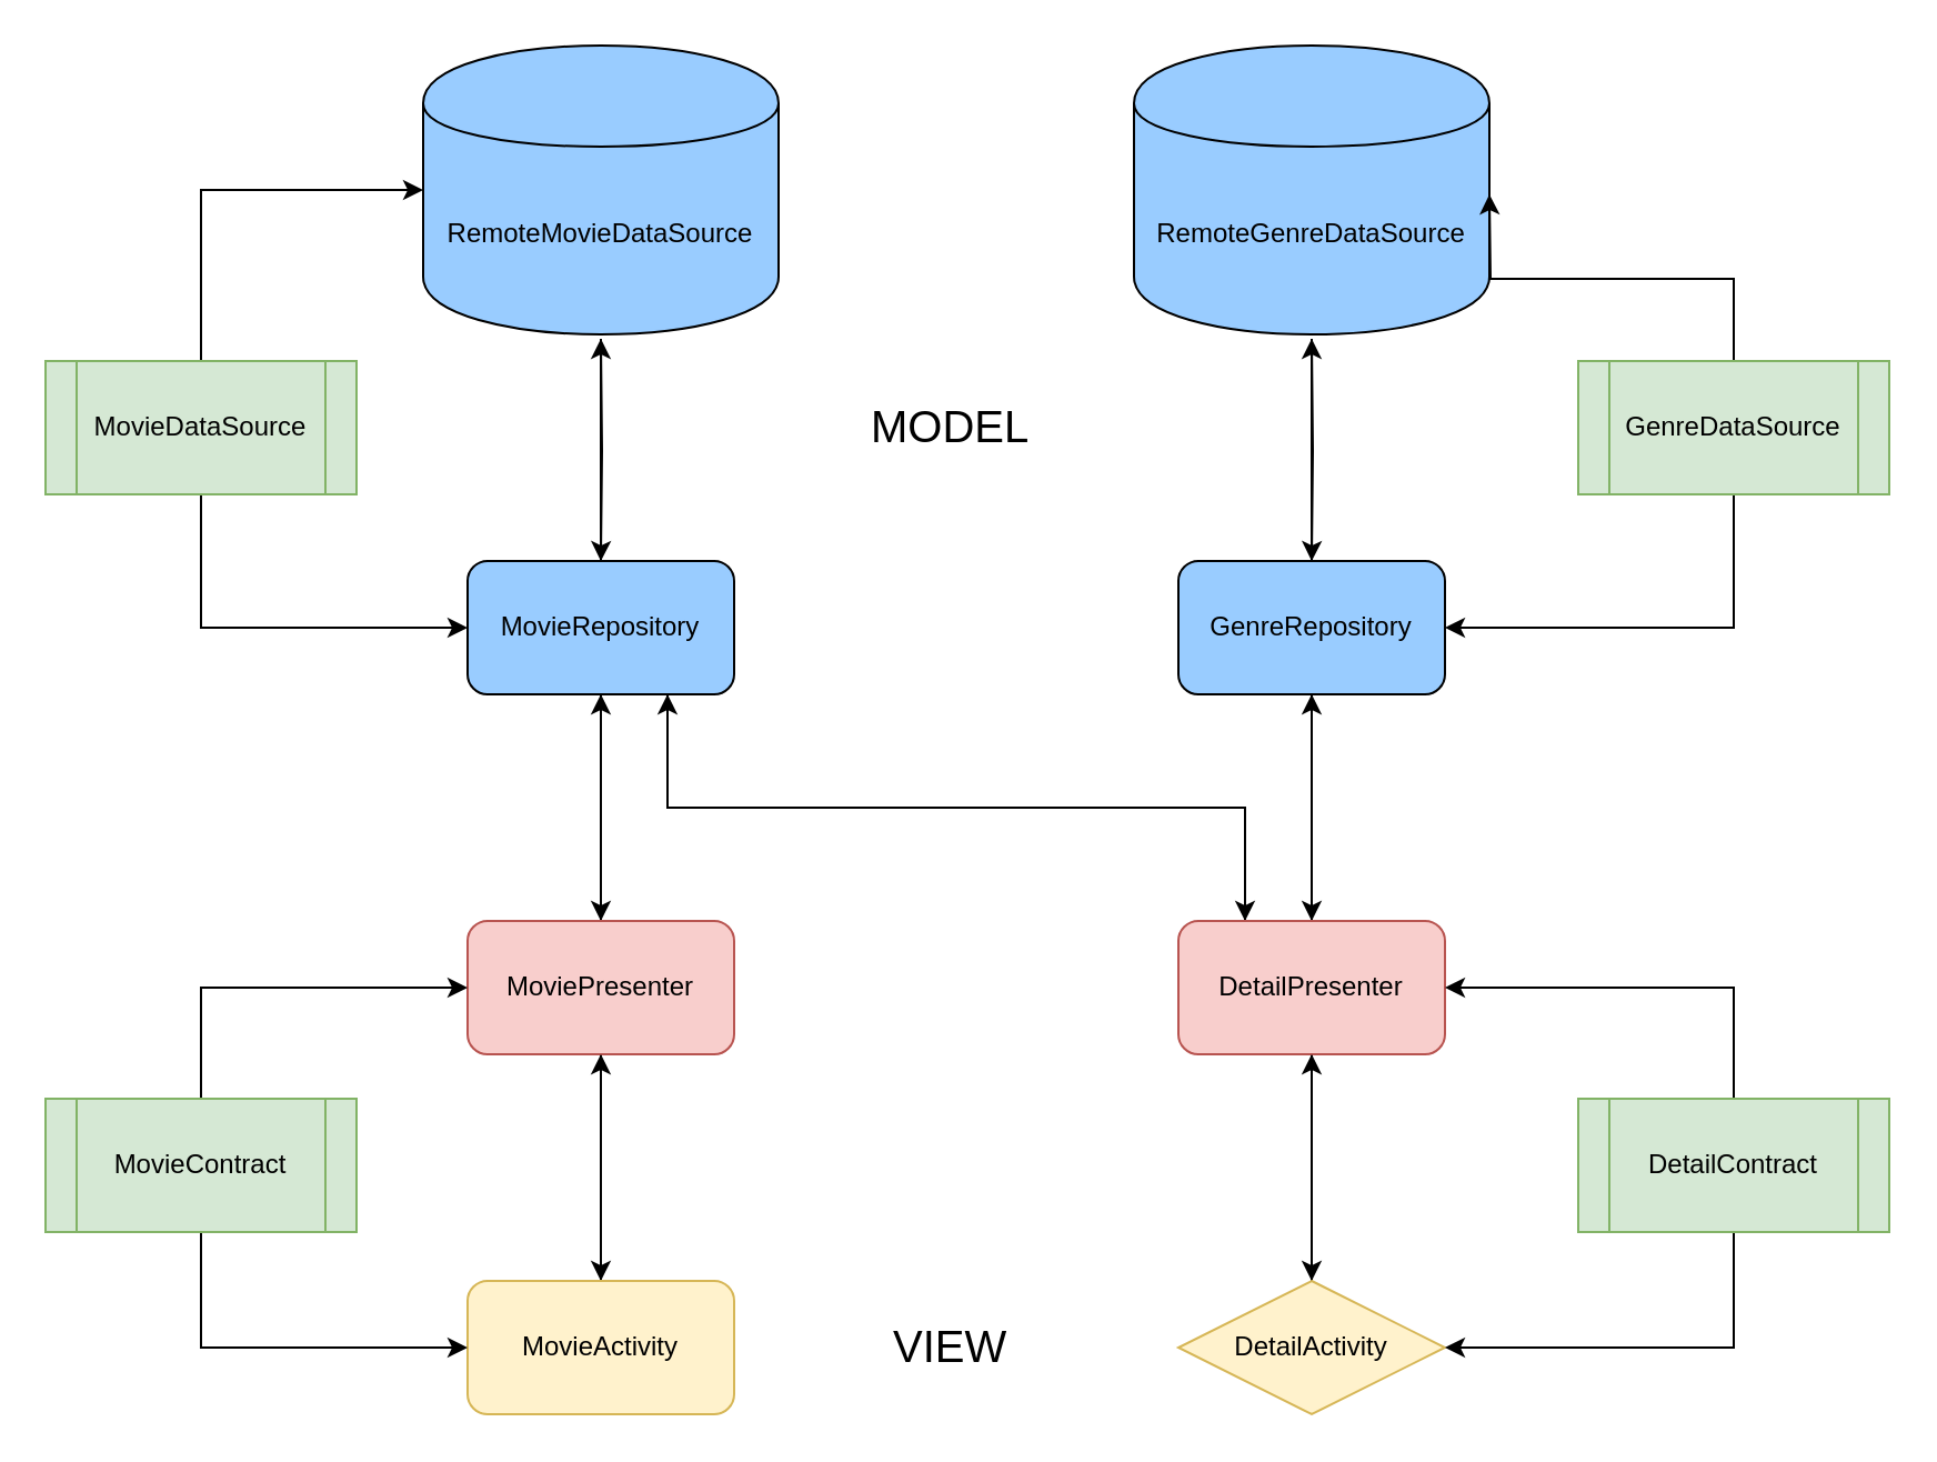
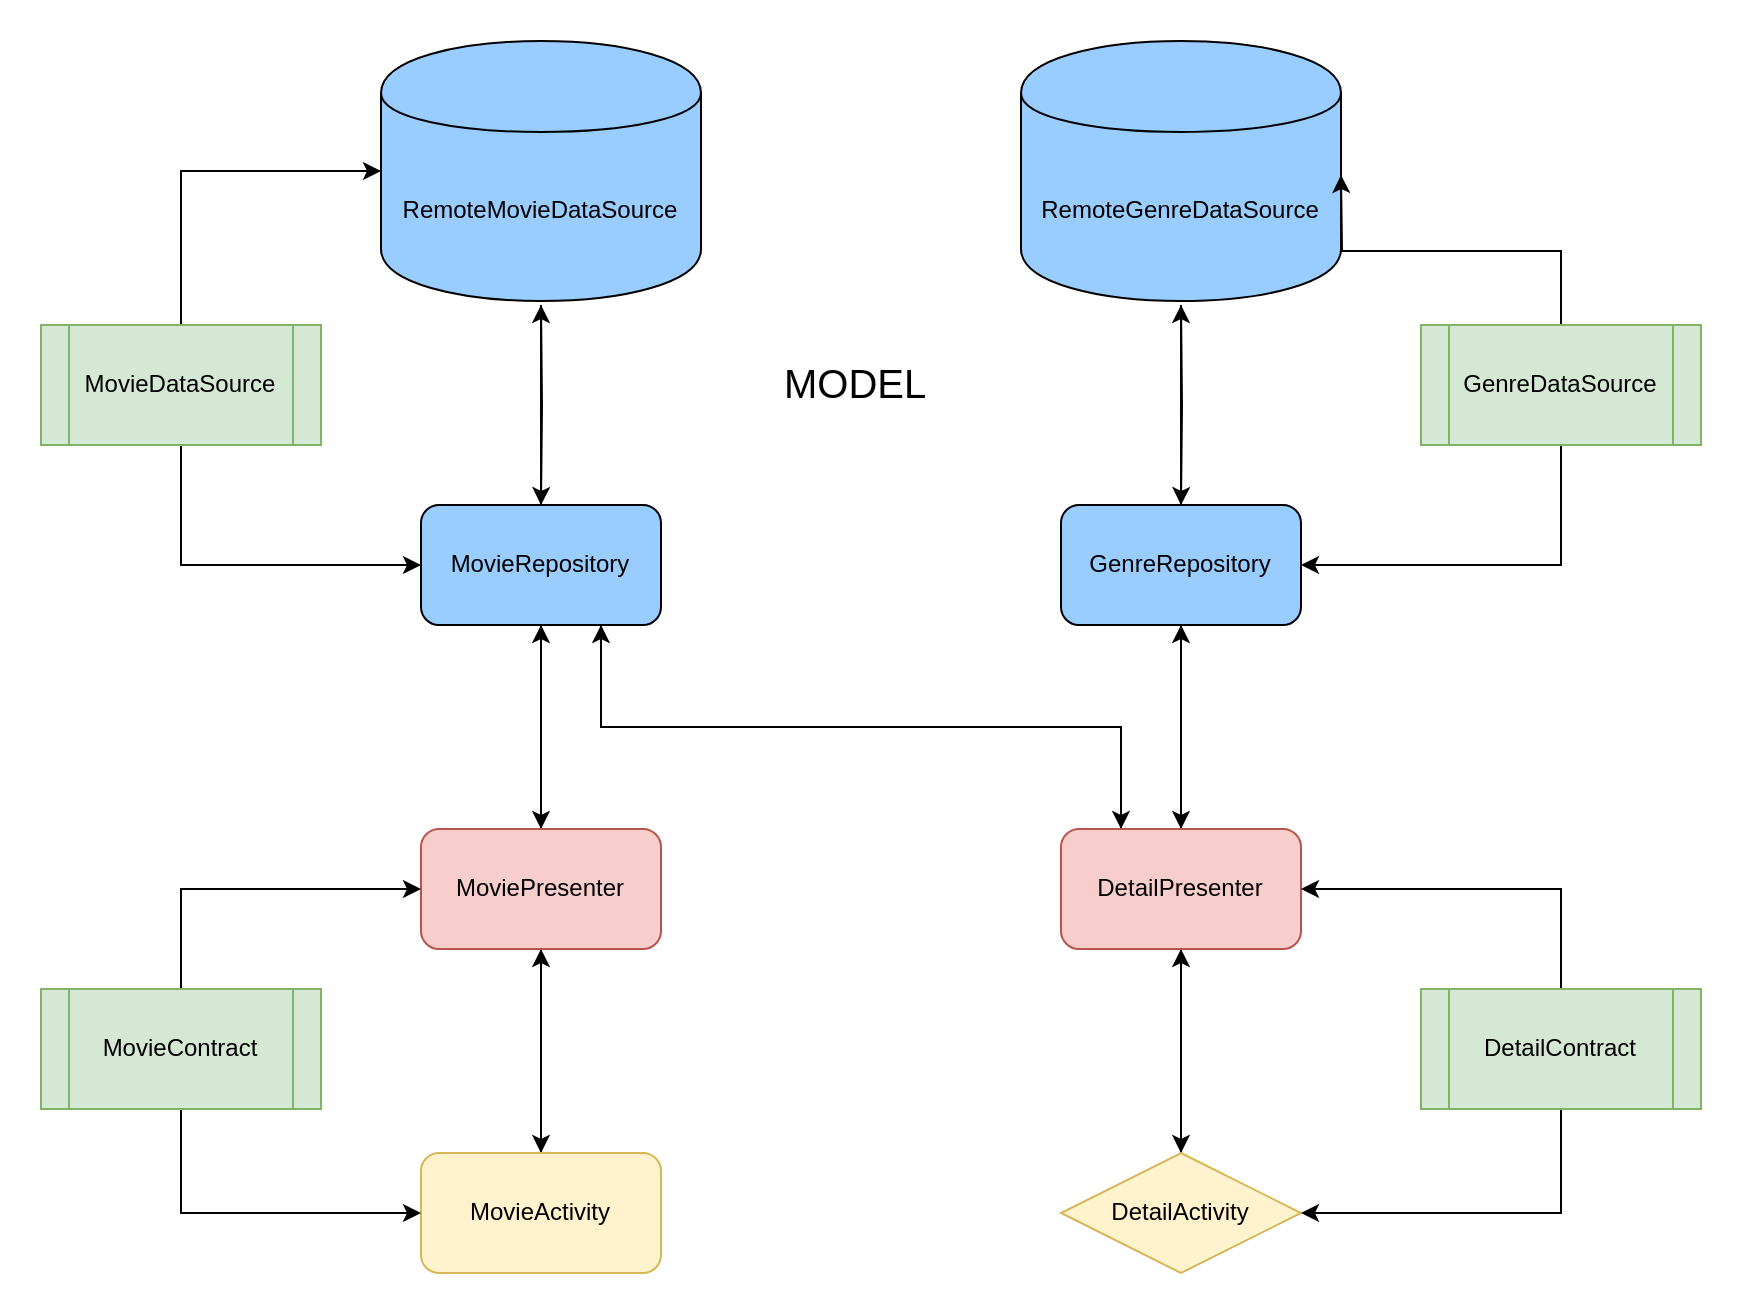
  <mxCell id="0" />
  <mxCell id="1" parent="0" />
  <mxCell id="2" value="" style="edgeStyle=orthogonalEdgeStyle;rounded=0;orthogonalLoop=1;jettySize=auto;html=1;" edge="1" parent="1" source="5"><mxGeometry relative="1" as="geometry"><mxPoint x="270" y="152" as="targetPoint" /></mxGeometry></mxCell>
  <mxCell id="3" style="edgeStyle=orthogonalEdgeStyle;rounded=0;orthogonalLoop=1;jettySize=auto;html=1;exitX=0.5;exitY=1;exitDx=0;exitDy=0;entryX=0.5;entryY=0;entryDx=0;entryDy=0;" edge="1" parent="1" source="5" target="21"><mxGeometry relative="1" as="geometry" /></mxCell>
  <mxCell id="4" style="edgeStyle=orthogonalEdgeStyle;rounded=0;orthogonalLoop=1;jettySize=auto;html=1;exitX=0.75;exitY=1;exitDx=0;exitDy=0;entryX=0.25;entryY=0;entryDx=0;entryDy=0;" edge="1" parent="1" source="5" target="25"><mxGeometry relative="1" as="geometry" /></mxCell>
  <mxCell id="5" value="MovieRepository&lt;br&gt;" style="rounded=1;whiteSpace=wrap;html=1;fillColor=#99CCFF;" vertex="1" parent="1"><mxGeometry x="210" y="252" width="120" height="60" as="geometry" /></mxCell>
  <mxCell id="6" value="" style="edgeStyle=orthogonalEdgeStyle;rounded=0;orthogonalLoop=1;jettySize=auto;html=1;" edge="1" parent="1" source="8"><mxGeometry relative="1" as="geometry"><mxPoint x="590" y="152" as="targetPoint" /></mxGeometry></mxCell>
  <mxCell id="7" style="edgeStyle=orthogonalEdgeStyle;rounded=0;orthogonalLoop=1;jettySize=auto;html=1;exitX=0.5;exitY=1;exitDx=0;exitDy=0;entryX=0.5;entryY=0;entryDx=0;entryDy=0;" edge="1" parent="1" source="8" target="25"><mxGeometry relative="1" as="geometry" /></mxCell>
  <mxCell id="8" value="GenreRepository" style="rounded=1;whiteSpace=wrap;html=1;fillColor=#99CCFF;" vertex="1" parent="1"><mxGeometry x="530" y="252" width="120" height="60" as="geometry" /></mxCell>
  <mxCell id="9" value="" style="edgeStyle=orthogonalEdgeStyle;rounded=0;orthogonalLoop=1;jettySize=auto;html=1;" edge="1" parent="1" target="5"><mxGeometry relative="1" as="geometry"><mxPoint x="270" y="152" as="sourcePoint" /></mxGeometry></mxCell>
  <mxCell id="10" value="&lt;span&gt;RemoteMovieDataSource&lt;/span&gt;" style="shape=cylinder;whiteSpace=wrap;html=1;boundedLbl=1;backgroundOutline=1;fillColor=#99CCFF;" vertex="1" parent="1"><mxGeometry x="190" y="20" width="160" height="130" as="geometry" /></mxCell>
  <mxCell id="11" value="" style="edgeStyle=orthogonalEdgeStyle;rounded=0;orthogonalLoop=1;jettySize=auto;html=1;" edge="1" parent="1" target="8"><mxGeometry relative="1" as="geometry"><mxPoint x="590" y="152" as="sourcePoint" /></mxGeometry></mxCell>
  <mxCell id="12" value="RemoteGenreDataSource" style="shape=cylinder;whiteSpace=wrap;html=1;boundedLbl=1;backgroundOutline=1;fillColor=#99CCFF;" vertex="1" parent="1"><mxGeometry x="510" y="20" width="160" height="130" as="geometry" /></mxCell>
  <mxCell id="13" style="edgeStyle=orthogonalEdgeStyle;rounded=0;orthogonalLoop=1;jettySize=auto;html=1;exitX=0.5;exitY=0;exitDx=0;exitDy=0;entryX=0;entryY=0.5;entryDx=0;entryDy=0;" edge="1" parent="1" source="15" target="10"><mxGeometry relative="1" as="geometry" /></mxCell>
  <mxCell id="14" style="edgeStyle=orthogonalEdgeStyle;rounded=0;orthogonalLoop=1;jettySize=auto;html=1;exitX=0.5;exitY=1;exitDx=0;exitDy=0;entryX=0;entryY=0.5;entryDx=0;entryDy=0;" edge="1" parent="1" source="15" target="5"><mxGeometry relative="1" as="geometry" /></mxCell>
  <mxCell id="15" value="MovieDataSource" style="shape=process;whiteSpace=wrap;html=1;backgroundOutline=1;fillColor=#d5e8d4;strokeColor=#82b366;" vertex="1" parent="1"><mxGeometry x="20" y="162" width="140" height="60" as="geometry" /></mxCell>
  <mxCell id="16" style="edgeStyle=orthogonalEdgeStyle;rounded=0;orthogonalLoop=1;jettySize=auto;html=1;exitX=0.5;exitY=0;exitDx=0;exitDy=0;entryX=1;entryY=0.5;entryDx=0;entryDy=0;" edge="1" parent="1" source="18"><mxGeometry relative="1" as="geometry"><mxPoint x="670" y="87" as="targetPoint" /></mxGeometry></mxCell>
  <mxCell id="17" style="edgeStyle=orthogonalEdgeStyle;rounded=0;orthogonalLoop=1;jettySize=auto;html=1;exitX=0.5;exitY=1;exitDx=0;exitDy=0;entryX=1;entryY=0.5;entryDx=0;entryDy=0;" edge="1" parent="1" source="18" target="8"><mxGeometry relative="1" as="geometry" /></mxCell>
  <mxCell id="18" value="GenreDataSource" style="shape=process;whiteSpace=wrap;html=1;backgroundOutline=1;fillColor=#d5e8d4;strokeColor=#82b366;" vertex="1" parent="1"><mxGeometry x="710" y="162" width="140" height="60" as="geometry" /></mxCell>
  <mxCell id="19" style="edgeStyle=orthogonalEdgeStyle;rounded=0;orthogonalLoop=1;jettySize=auto;html=1;exitX=0.5;exitY=0;exitDx=0;exitDy=0;entryX=0.5;entryY=1;entryDx=0;entryDy=0;" edge="1" parent="1" source="21" target="5"><mxGeometry relative="1" as="geometry" /></mxCell>
  <mxCell id="20" style="edgeStyle=orthogonalEdgeStyle;rounded=0;orthogonalLoop=1;jettySize=auto;html=1;exitX=0.5;exitY=1;exitDx=0;exitDy=0;entryX=0.5;entryY=0;entryDx=0;entryDy=0;" edge="1" parent="1" source="21" target="27"><mxGeometry relative="1" as="geometry" /></mxCell>
  <mxCell id="21" value="MoviePresenter" style="rounded=1;whiteSpace=wrap;html=1;fillColor=#f8cecc;strokeColor=#b85450;" vertex="1" parent="1"><mxGeometry x="210" y="414" width="120" height="60" as="geometry" /></mxCell>
  <mxCell id="22" style="edgeStyle=orthogonalEdgeStyle;rounded=0;orthogonalLoop=1;jettySize=auto;html=1;exitX=0.5;exitY=0;exitDx=0;exitDy=0;entryX=0.5;entryY=1;entryDx=0;entryDy=0;" edge="1" parent="1" source="25" target="8"><mxGeometry relative="1" as="geometry" /></mxCell>
  <mxCell id="23" style="edgeStyle=orthogonalEdgeStyle;rounded=0;orthogonalLoop=1;jettySize=auto;html=1;exitX=0.25;exitY=0;exitDx=0;exitDy=0;entryX=0.75;entryY=1;entryDx=0;entryDy=0;" edge="1" parent="1" source="25" target="5"><mxGeometry relative="1" as="geometry" /></mxCell>
  <mxCell id="24" style="edgeStyle=orthogonalEdgeStyle;rounded=0;orthogonalLoop=1;jettySize=auto;html=1;exitX=0.5;exitY=1;exitDx=0;exitDy=0;" edge="1" parent="1" source="25" target="29"><mxGeometry relative="1" as="geometry" /></mxCell>
  <mxCell id="25" value="DetailPresenter" style="rounded=1;whiteSpace=wrap;html=1;fillColor=#f8cecc;strokeColor=#b85450;" vertex="1" parent="1"><mxGeometry x="530" y="414" width="120" height="60" as="geometry" /></mxCell>
  <mxCell id="26" style="edgeStyle=orthogonalEdgeStyle;rounded=0;orthogonalLoop=1;jettySize=auto;html=1;exitX=0.5;exitY=0;exitDx=0;exitDy=0;entryX=0.5;entryY=1;entryDx=0;entryDy=0;" edge="1" parent="1" source="27" target="21"><mxGeometry relative="1" as="geometry" /></mxCell>
  <mxCell id="27" value="MovieActivity" style="rounded=1;whiteSpace=wrap;html=1;fillColor=#fff2cc;strokeColor=#d6b656;" vertex="1" parent="1"><mxGeometry x="210" y="576" width="120" height="60" as="geometry" /></mxCell>
  <mxCell id="28" style="edgeStyle=orthogonalEdgeStyle;rounded=0;orthogonalLoop=1;jettySize=auto;html=1;exitX=0.5;exitY=0;exitDx=0;exitDy=0;entryX=0.5;entryY=1;entryDx=0;entryDy=0;" edge="1" parent="1" source="29" target="25"><mxGeometry relative="1" as="geometry" /></mxCell>
  <mxCell id="29" value="DetailActivity" style="rhombus;whiteSpace=wrap;html=1;fillColor=#fff2cc;strokeColor=#d6b656;" vertex="1" parent="1"><mxGeometry x="530" y="576" width="120" height="60" as="geometry" /></mxCell>
  <mxCell id="30" style="edgeStyle=orthogonalEdgeStyle;rounded=0;orthogonalLoop=1;jettySize=auto;html=1;exitX=0.5;exitY=0;exitDx=0;exitDy=0;entryX=0;entryY=0.5;entryDx=0;entryDy=0;" edge="1" parent="1" source="32" target="21"><mxGeometry relative="1" as="geometry" /></mxCell>
  <mxCell id="31" style="edgeStyle=orthogonalEdgeStyle;rounded=0;orthogonalLoop=1;jettySize=auto;html=1;exitX=0.5;exitY=1;exitDx=0;exitDy=0;entryX=0;entryY=0.5;entryDx=0;entryDy=0;" edge="1" parent="1" source="32" target="27"><mxGeometry relative="1" as="geometry" /></mxCell>
  <mxCell id="32" value="MovieContract" style="shape=process;whiteSpace=wrap;html=1;backgroundOutline=1;fillColor=#d5e8d4;strokeColor=#82b366;" vertex="1" parent="1"><mxGeometry x="20" y="494" width="140" height="60" as="geometry" /></mxCell>
  <mxCell id="33" style="edgeStyle=orthogonalEdgeStyle;rounded=0;orthogonalLoop=1;jettySize=auto;html=1;exitX=0.5;exitY=0;exitDx=0;exitDy=0;entryX=1;entryY=0.5;entryDx=0;entryDy=0;" edge="1" parent="1" source="35" target="25"><mxGeometry relative="1" as="geometry" /></mxCell>
  <mxCell id="34" style="edgeStyle=orthogonalEdgeStyle;rounded=0;orthogonalLoop=1;jettySize=auto;html=1;exitX=0.5;exitY=1;exitDx=0;exitDy=0;entryX=1;entryY=0.5;entryDx=0;entryDy=0;" edge="1" parent="1" source="35" target="29"><mxGeometry relative="1" as="geometry" /></mxCell>
  <mxCell id="35" value="DetailContract" style="shape=process;whiteSpace=wrap;html=1;backgroundOutline=1;fillColor=#d5e8d4;strokeColor=#82b366;" vertex="1" parent="1"><mxGeometry x="710" y="494" width="140" height="60" as="geometry" /></mxCell>
  <mxCell id="36" value="MODEL" style="text;html=1;resizable=0;points=[];autosize=1;align=left;verticalAlign=top;spacingTop=-4;fontSize=20;fontFamily=Helvetica;" vertex="1" parent="1"><mxGeometry x="390" y="177" width="90" height="30" as="geometry" /></mxCell>
- <mxCell id="37" value="VIEW" style="text;html=1;resizable=0;points=[];autosize=1;align=left;verticalAlign=top;spacingTop=-4;fontSize=20;fontFamily=Helvetica;" vertex="1" parent="1"><mxGeometry x="400" y="591" width="70" height="30" as="geometry" /></mxCell>
